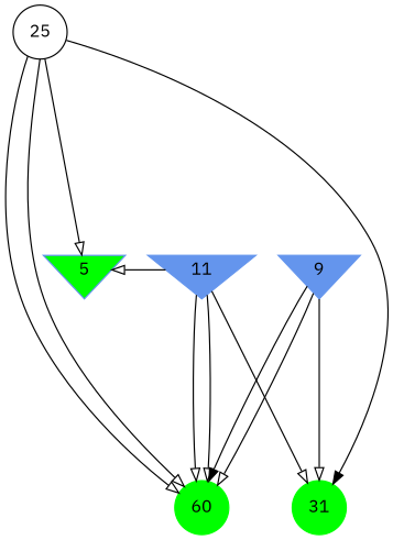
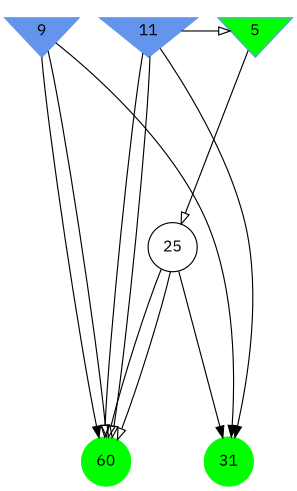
  digraph {
    fontname="IBM Plex Sans"
    ranksep=2.0
    node [color=cornflowerblue fontname="IBM Plex Sans" shape=invtriangle style=filled]
    edge [arrowhead=onormal fontname="IBM Plex Sans"]
    5 [fillcolor=green]
    9
    11
    25 [color=black shape=circle style=""]
    n5 [color=green label=60 shape=circle]
    31 [color=green shape=circle]
    subgraph sub_1 {
      rank=same
      5
      9
      11
    }
    subgraph sub_2 {
      rank=same
      25
    }
    subgraph sub_3 {
      rank=same
      n5
      31
    }
    9 -> n5 [arrowhead=normal]
    9 -> n5
-   9 -> 31
+   9 -> 31 [arrowhead=normal]
    11 -> 5
    11 -> n5
    11 -> n5
-   11 -> 31
-   25 -> 5
+   11 -> 31 [arrowhead=normal]
+   5 -> 25
    25 -> n5
    25 -> n5
    25 -> 31 [arrowhead=normal]
  }
